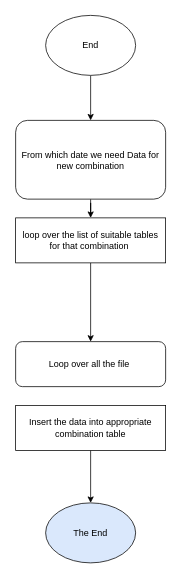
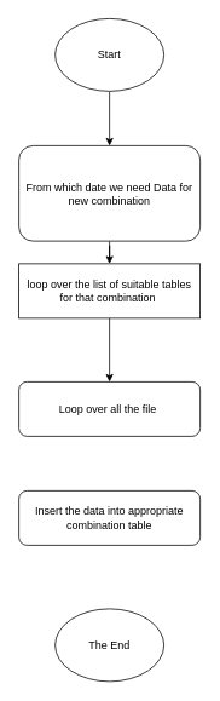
  <mxCell id="0" />
  <mxCell id="1" parent="0" />
  <mxCell id="2" style="edgeStyle=orthogonalEdgeStyle;rounded=0;orthogonalLoop=1;jettySize=auto;html=1;exitX=0.5;exitY=1;exitDx=0;exitDy=0;entryX=0.5;entryY=0;entryDx=0;entryDy=0;" edge="1" parent="1" source="3" target="5"><mxGeometry relative="1" as="geometry" /></mxCell>
- <mxCell id="3" value="End" style="ellipse;whiteSpace=wrap;html=1;" vertex="1" parent="1"><mxGeometry x="60" y="20" width="120" height="80" as="geometry" /></mxCell>
+ <mxCell id="3" value="Start" style="ellipse;whiteSpace=wrap;html=1;" vertex="1" parent="1"><mxGeometry x="60" y="20" width="120" height="80" as="geometry" /></mxCell>
  <mxCell id="4" style="edgeStyle=orthogonalEdgeStyle;rounded=0;orthogonalLoop=1;jettySize=auto;html=1;entryX=0.5;entryY=0;entryDx=0;entryDy=0;" edge="1" parent="1" source="5" target="7"><mxGeometry relative="1" as="geometry" /></mxCell>
  <mxCell id="5" value="From which date we need Data for new combination" style="rounded=1;whiteSpace=wrap;html=1;" vertex="1" parent="1"><mxGeometry x="20" y="160" width="200" height="105" as="geometry" /></mxCell>
  <mxCell id="6" style="edgeStyle=orthogonalEdgeStyle;rounded=0;orthogonalLoop=1;jettySize=auto;html=1;exitX=0.5;exitY=1;exitDx=0;exitDy=0;entryX=0.5;entryY=0;entryDx=0;entryDy=0;" edge="1" parent="1" source="7" target="8"><mxGeometry relative="1" as="geometry" /></mxCell>
  <mxCell id="7" value="loop over the list of suitable tables for that combination&amp;nbsp;" style="rounded=0;whiteSpace=wrap;html=1;" vertex="1" parent="1"><mxGeometry x="20" y="290" width="200" height="60" as="geometry" /></mxCell>
- <mxCell id="8" value="Loop over all the file&amp;nbsp;" style="rounded=1;whiteSpace=wrap;html=1;" vertex="1" parent="1"><mxGeometry x="20" y="455" width="200" height="60" as="geometry" /></mxCell>
- <mxCell id="9" style="edgeStyle=orthogonalEdgeStyle;rounded=0;orthogonalLoop=1;jettySize=auto;html=1;entryX=0.5;entryY=0;entryDx=0;entryDy=0;" edge="1" parent="1" source="10" target="11"><mxGeometry relative="1" as="geometry" /></mxCell>
- <mxCell id="10" value="Insert the data into appropriate combination table" style="whiteSpace=wrap;html=1;rounded=0;" vertex="1" parent="1"><mxGeometry x="20" y="540" width="200" height="60" as="geometry" /></mxCell>
- <mxCell id="11" value="The End" style="ellipse;whiteSpace=wrap;html=1;fillColor=#dae8fc;" vertex="1" parent="1"><mxGeometry x="60" y="670" width="120" height="80" as="geometry" /></mxCell>
+ <mxCell id="8" value="Loop over all the file&amp;nbsp;" style="rounded=1;whiteSpace=wrap;html=1;" vertex="1" parent="1"><mxGeometry x="20" y="420" width="200" height="60" as="geometry" /></mxCell>
+ <mxCell id="10" value="Insert the data into appropriate combination table" style="rounded=1;whiteSpace=wrap;html=1;" vertex="1" parent="1"><mxGeometry x="20" y="540" width="200" height="60" as="geometry" /></mxCell>
+ <mxCell id="11" value="The End" style="ellipse;whiteSpace=wrap;html=1;" vertex="1" parent="1"><mxGeometry x="60" y="670" width="120" height="80" as="geometry" /></mxCell>
